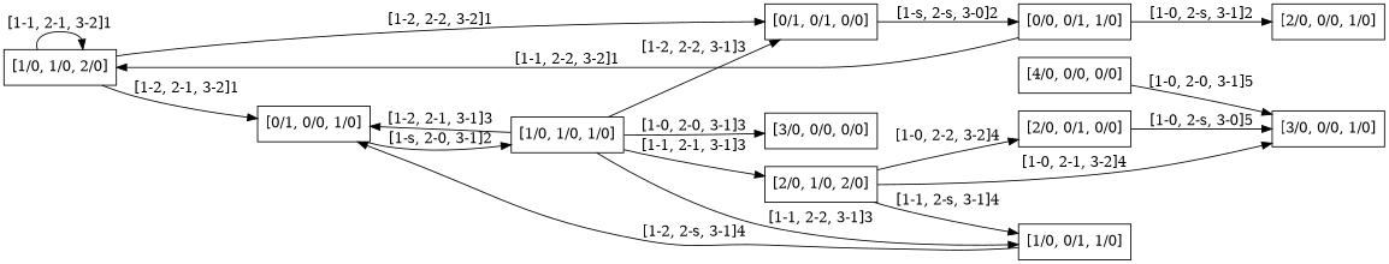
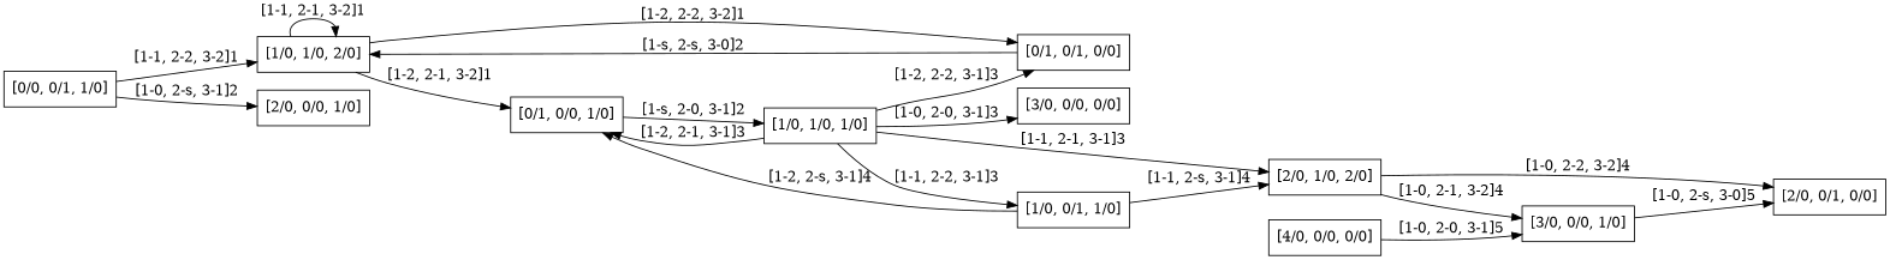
  digraph {
    rankdir=LR
    node [shape=box]
    n1 [label="[1/0, 1/0, 2/0]"]
    n2 [label="[0/1, 0/0, 1/0]"]
    n3 [label="[0/1, 0/1, 0/0]"]
    n4 [label="[0/0, 0/1, 1/0]"]
    n5 [label="[2/0, 0/0, 1/0]"]
    n6 [label="[1/0, 1/0, 1/0]"]
    n7 [label="[3/0, 0/0, 0/0]"]
    n8 [label="[1/0, 0/1, 1/0]"]
    n9 [label="[2/0, 1/0, 2/0]"]
    n10 [label="[2/0, 0/1, 0/0]"]
    n11 [label="[3/0, 0/0, 1/0]"]
    n12 [label="[4/0, 0/0, 0/0]"]
    n1 -> n1 [label="[1-1, 2-1, 3-2]1"]
    n1 -> n2 [label="[1-2, 2-1, 3-2]1"]
    n1 -> n3 [label="[1-2, 2-2, 3-2]1"]
    n2 -> n6 [label="[1-s, 2-0, 3-1]2"]
-   n3 -> n4 [label="[1-s, 2-s, 3-0]2"]
+   n3 -> n1 [label="[1-s, 2-s, 3-0]2"]
    n4 -> n1 [label="[1-1, 2-2, 3-2]1"]
    n4 -> n5 [label="[1-0, 2-s, 3-1]2"]
    n6 -> n2 [label="[1-2, 2-1, 3-1]3"]
    n6 -> n3 [label="[1-2, 2-2, 3-1]3"]
    n6 -> n7 [label="[1-0, 2-0, 3-1]3"]
    n6 -> n8 [label="[1-1, 2-2, 3-1]3"]
    n6 -> n9 [label="[1-1, 2-1, 3-1]3"]
    n8 -> n2 [label="[1-2, 2-s, 3-1]4"]
-   n9 -> n8 [label="[1-1, 2-s, 3-1]4"]
+   n8 -> n9 [label="[1-1, 2-s, 3-1]4"]
    n9 -> n10 [label="[1-0, 2-2, 3-2]4"]
    n9 -> n11 [label="[1-0, 2-1, 3-2]4"]
-   n10 -> n11 [label="[1-0, 2-s, 3-0]5"]
+   n11 -> n10 [label="[1-0, 2-s, 3-0]5"]
    n12 -> n11 [label="[1-0, 2-0, 3-1]5"]
  }
